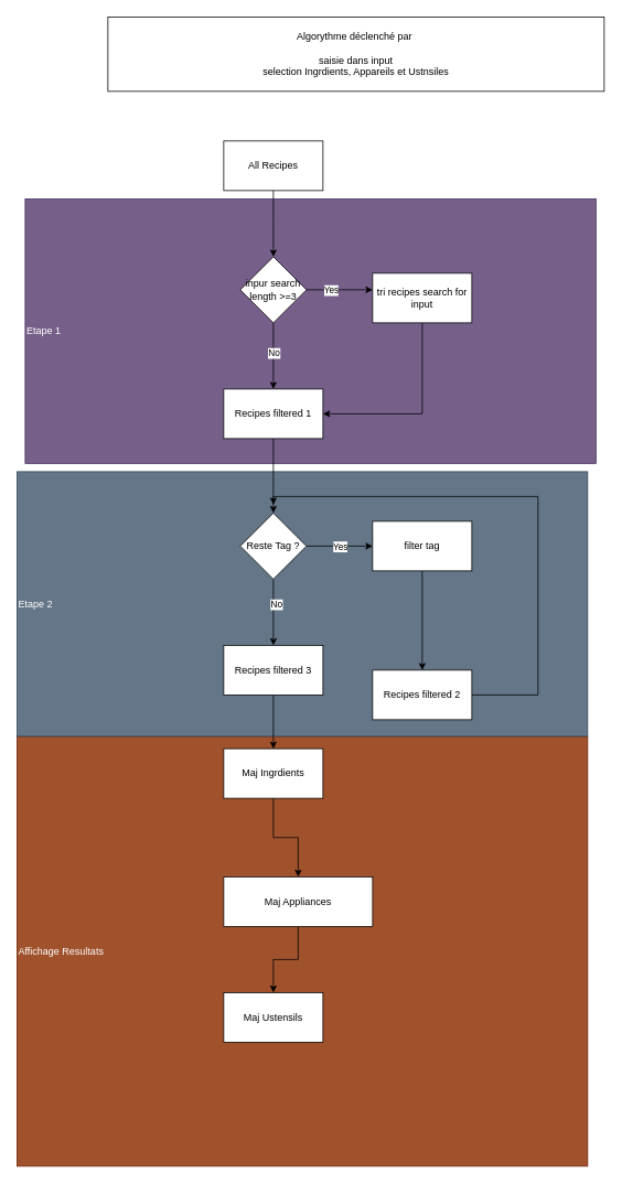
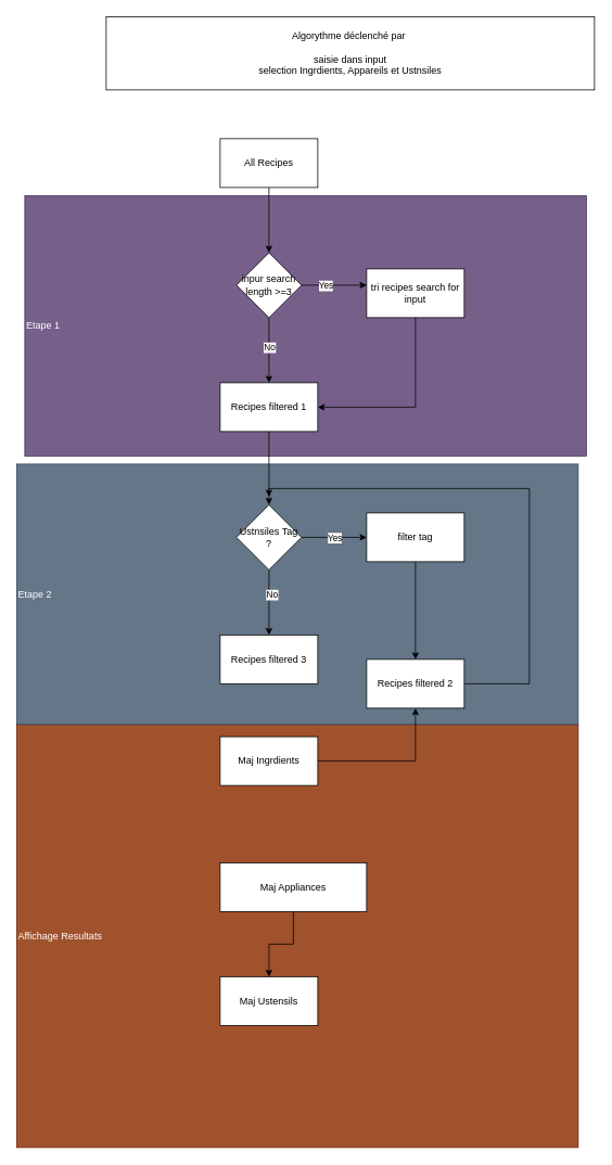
  <mxCell id="0" />
  <mxCell id="1" parent="0" />
  <mxCell id="2" value="Affichage Resultats" style="rounded=0;whiteSpace=wrap;html=1;fillColor=#a0522d;strokeColor=#6D1F00;fontColor=#ffffff;align=left;" vertex="1" parent="1"><mxGeometry x="20" y="890" width="690" height="520" as="geometry" /></mxCell>
  <mxCell id="3" value="Etape 1" style="rounded=0;whiteSpace=wrap;html=1;fillColor=#76608a;fontColor=#ffffff;strokeColor=#432D57;align=left;" vertex="1" parent="1"><mxGeometry x="30" y="240" width="690" height="320" as="geometry" /></mxCell>
  <mxCell id="4" value="Etape 2" style="rounded=0;whiteSpace=wrap;html=1;fillColor=#647687;fontColor=#ffffff;strokeColor=#314354;align=left;" vertex="1" parent="1"><mxGeometry x="20" y="570" width="690" height="320" as="geometry" /></mxCell>
  <mxCell id="5" value="" style="edgeStyle=orthogonalEdgeStyle;rounded=0;orthogonalLoop=1;jettySize=auto;html=1;" edge="1" parent="1" source="6"><mxGeometry relative="1" as="geometry"><mxPoint x="330" y="310" as="targetPoint" /></mxGeometry></mxCell>
  <mxCell id="6" value="All Recipes" style="rounded=0;whiteSpace=wrap;html=1;" vertex="1" parent="1"><mxGeometry x="270" y="170" width="120" height="60" as="geometry" /></mxCell>
  <mxCell id="7" value="" style="edgeStyle=orthogonalEdgeStyle;rounded=0;orthogonalLoop=1;jettySize=auto;html=1;" edge="1" parent="1" source="11"><mxGeometry relative="1" as="geometry"><mxPoint x="450" y="350" as="targetPoint" /></mxGeometry></mxCell>
  <mxCell id="8" value="Yes" style="edgeLabel;html=1;align=center;verticalAlign=middle;resizable=0;points=[];" vertex="1" connectable="0" parent="7"><mxGeometry x="-0.28" relative="1" as="geometry"><mxPoint as="offset" /></mxGeometry></mxCell>
  <mxCell id="9" value="" style="edgeStyle=orthogonalEdgeStyle;rounded=0;orthogonalLoop=1;jettySize=auto;html=1;" edge="1" parent="1" source="11"><mxGeometry relative="1" as="geometry"><mxPoint x="330" y="470" as="targetPoint" /></mxGeometry></mxCell>
  <mxCell id="10" value="No" style="edgeLabel;html=1;align=center;verticalAlign=middle;resizable=0;points=[];" vertex="1" connectable="0" parent="9"><mxGeometry x="-0.106" relative="1" as="geometry"><mxPoint as="offset" /></mxGeometry></mxCell>
  <mxCell id="11" value="inpur search length &amp;gt;=3" style="rhombus;whiteSpace=wrap;html=1;" vertex="1" parent="1"><mxGeometry x="290" y="310" width="80" height="80" as="geometry" /></mxCell>
  <mxCell id="12" value="" style="edgeStyle=orthogonalEdgeStyle;rounded=0;orthogonalLoop=1;jettySize=auto;html=1;" edge="1" parent="1" source="13"><mxGeometry relative="1" as="geometry"><mxPoint x="330" y="610" as="targetPoint" /></mxGeometry></mxCell>
  <mxCell id="13" value="Recipes filtered 1" style="rounded=0;whiteSpace=wrap;html=1;" vertex="1" parent="1"><mxGeometry x="270" y="470" width="120" height="60" as="geometry" /></mxCell>
  <mxCell id="14" value="" style="edgeStyle=orthogonalEdgeStyle;rounded=0;orthogonalLoop=1;jettySize=auto;html=1;entryX=1;entryY=0.5;entryDx=0;entryDy=0;exitX=0.5;exitY=1;exitDx=0;exitDy=0;" edge="1" parent="1" source="15" target="13"><mxGeometry relative="1" as="geometry"><mxPoint x="510" y="470" as="targetPoint" /></mxGeometry></mxCell>
  <mxCell id="15" value="tri recipes search for input" style="rounded=0;whiteSpace=wrap;html=1;" vertex="1" parent="1"><mxGeometry x="450" y="330" width="120" height="60" as="geometry" /></mxCell>
  <mxCell id="16" value="" style="edgeStyle=orthogonalEdgeStyle;rounded=0;orthogonalLoop=1;jettySize=auto;html=1;" edge="1" parent="1" source="20"><mxGeometry relative="1" as="geometry"><mxPoint x="450" y="660" as="targetPoint" /></mxGeometry></mxCell>
  <mxCell id="17" value="Yes" style="edgeLabel;html=1;align=center;verticalAlign=middle;resizable=0;points=[];" vertex="1" connectable="0" parent="16"><mxGeometry x="0.031" relative="1" as="geometry"><mxPoint as="offset" /></mxGeometry></mxCell>
  <mxCell id="18" value="" style="edgeStyle=orthogonalEdgeStyle;rounded=0;orthogonalLoop=1;jettySize=auto;html=1;" edge="1" parent="1" source="20"><mxGeometry relative="1" as="geometry"><mxPoint x="330" y="780" as="targetPoint" /></mxGeometry></mxCell>
  <mxCell id="19" value="No" style="edgeLabel;html=1;align=center;verticalAlign=middle;resizable=0;points=[];" vertex="1" connectable="0" parent="18"><mxGeometry x="-0.255" y="3" relative="1" as="geometry"><mxPoint as="offset" /></mxGeometry></mxCell>
- <mxCell id="20" value="Reste Tag ?" style="rhombus;whiteSpace=wrap;html=1;" vertex="1" parent="1"><mxGeometry x="290" y="620" width="80" height="80" as="geometry" /></mxCell>
+ <mxCell id="20" value="Ustnsiles Tag ?" style="rhombus;whiteSpace=wrap;html=1;" vertex="1" parent="1"><mxGeometry x="290" y="620" width="80" height="80" as="geometry" /></mxCell>
  <mxCell id="21" value="" style="edgeStyle=orthogonalEdgeStyle;rounded=0;orthogonalLoop=1;jettySize=auto;html=1;entryX=0.5;entryY=0;entryDx=0;entryDy=0;" edge="1" parent="1" source="22" target="24"><mxGeometry relative="1" as="geometry"><mxPoint x="510" y="770" as="targetPoint" /></mxGeometry></mxCell>
  <mxCell id="22" value="filter tag" style="rounded=0;whiteSpace=wrap;html=1;" vertex="1" parent="1"><mxGeometry x="450" y="630" width="120" height="60" as="geometry" /></mxCell>
  <mxCell id="23" value="" style="edgeStyle=orthogonalEdgeStyle;rounded=0;orthogonalLoop=1;jettySize=auto;html=1;entryX=0.5;entryY=0;entryDx=0;entryDy=0;" edge="1" parent="1" source="24" target="20"><mxGeometry relative="1" as="geometry"><mxPoint x="650" y="840" as="targetPoint" /><Array as="points"><mxPoint x="650" y="840" /><mxPoint x="650" y="600" /><mxPoint x="330" y="600" /></Array></mxGeometry></mxCell>
  <mxCell id="24" value="Recipes filtered 2" style="rounded=0;whiteSpace=wrap;html=1;" vertex="1" parent="1"><mxGeometry x="450" y="810" width="120" height="60" as="geometry" /></mxCell>
- <mxCell id="25" value="" style="edgeStyle=orthogonalEdgeStyle;rounded=0;orthogonalLoop=1;jettySize=auto;html=1;" edge="1" parent="1" source="26" target="28"><mxGeometry relative="1" as="geometry" /></mxCell>
  <mxCell id="26" value="Recipes filtered 3" style="rounded=0;whiteSpace=wrap;html=1;" vertex="1" parent="1"><mxGeometry x="270" y="780" width="120" height="60" as="geometry" /></mxCell>
- <mxCell id="27" value="" style="edgeStyle=orthogonalEdgeStyle;rounded=0;orthogonalLoop=1;jettySize=auto;html=1;" edge="1" parent="1" source="28" target="30"><mxGeometry relative="1" as="geometry" /></mxCell>
+ <mxCell id="27" value="" style="edgeStyle=orthogonalEdgeStyle;rounded=0;orthogonalLoop=1;jettySize=auto;html=1;" edge="1" parent="1" source="28" target="24"><mxGeometry relative="1" as="geometry" /></mxCell>
  <mxCell id="28" value="Maj Ingrdients" style="rounded=0;whiteSpace=wrap;html=1;" vertex="1" parent="1"><mxGeometry x="270" y="905" width="120" height="60" as="geometry" /></mxCell>
  <mxCell id="29" value="" style="edgeStyle=orthogonalEdgeStyle;rounded=0;orthogonalLoop=1;jettySize=auto;html=1;" edge="1" parent="1" source="30" target="31"><mxGeometry relative="1" as="geometry" /></mxCell>
  <mxCell id="30" value="Maj Appliances" style="rounded=0;whiteSpace=wrap;html=1;" vertex="1" parent="1"><mxGeometry x="270" y="1060" width="180" height="60" as="geometry" /></mxCell>
  <mxCell id="31" value="Maj Ustensils" style="rounded=0;whiteSpace=wrap;html=1;" vertex="1" parent="1"><mxGeometry x="270" y="1200" width="120" height="60" as="geometry" /></mxCell>
  <mxCell id="32" value="Algorythme déclenché par&amp;nbsp;&lt;br&gt;&lt;br&gt;saisie dans input&lt;br&gt;selection Ingrdients, Appareils et Ustnsiles" style="rounded=0;whiteSpace=wrap;html=1;" vertex="1" parent="1"><mxGeometry x="130" y="20" width="600" height="90" as="geometry" /></mxCell>
